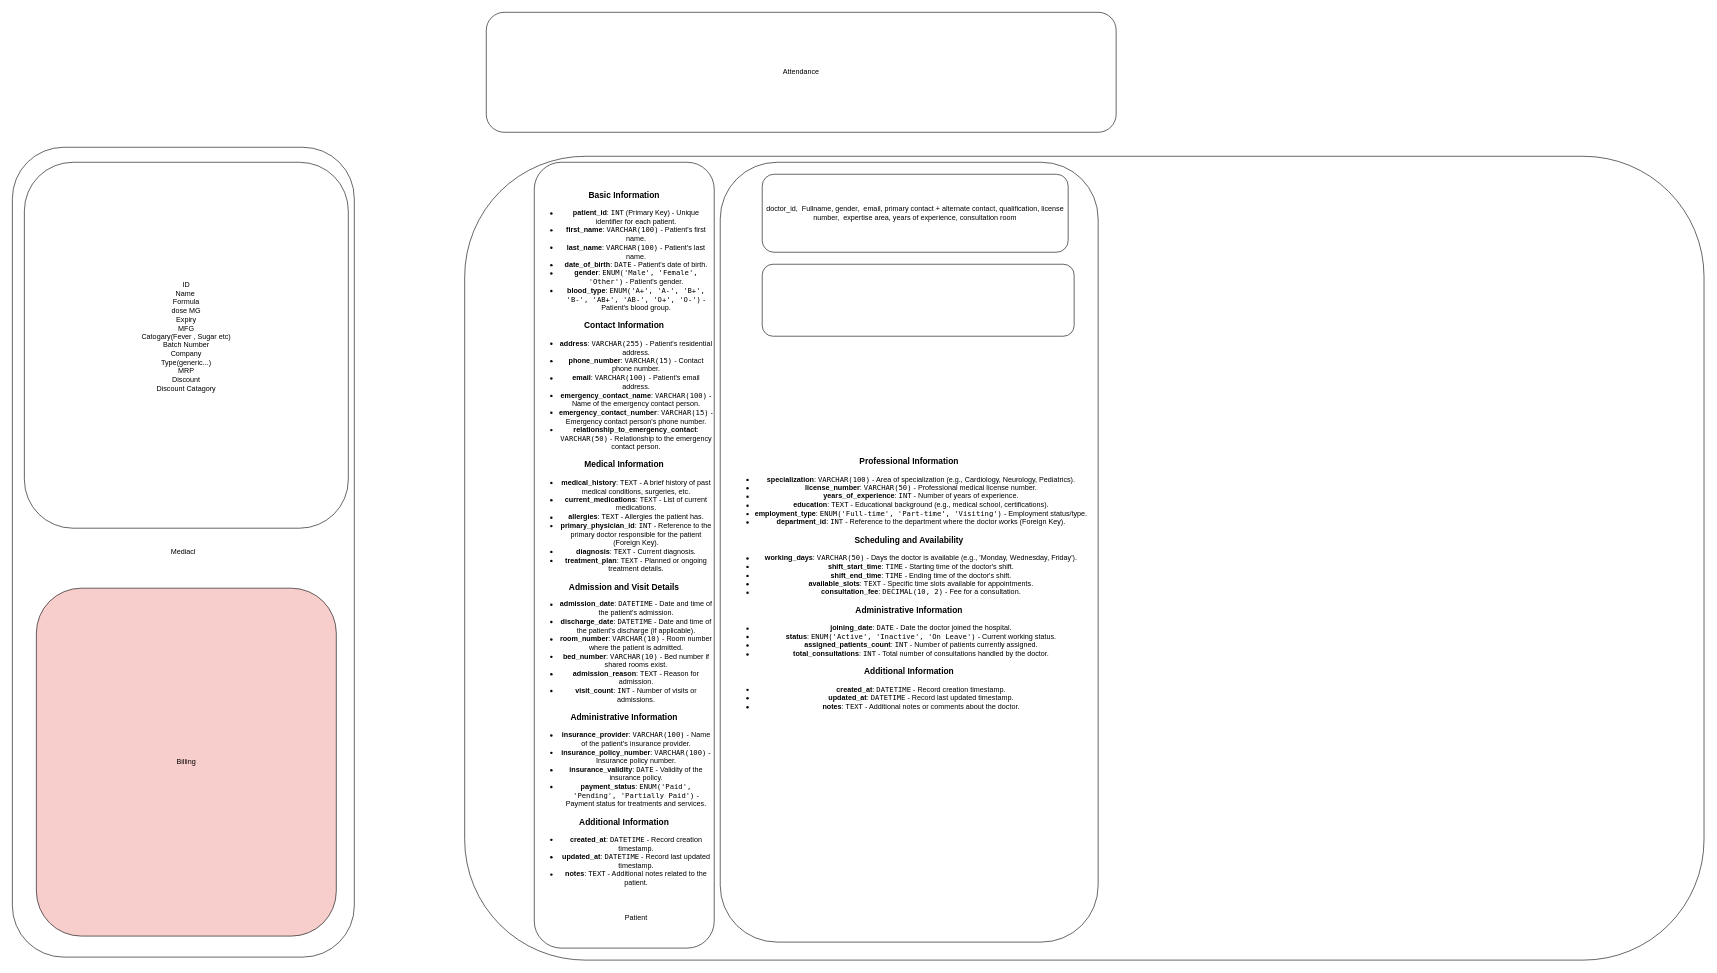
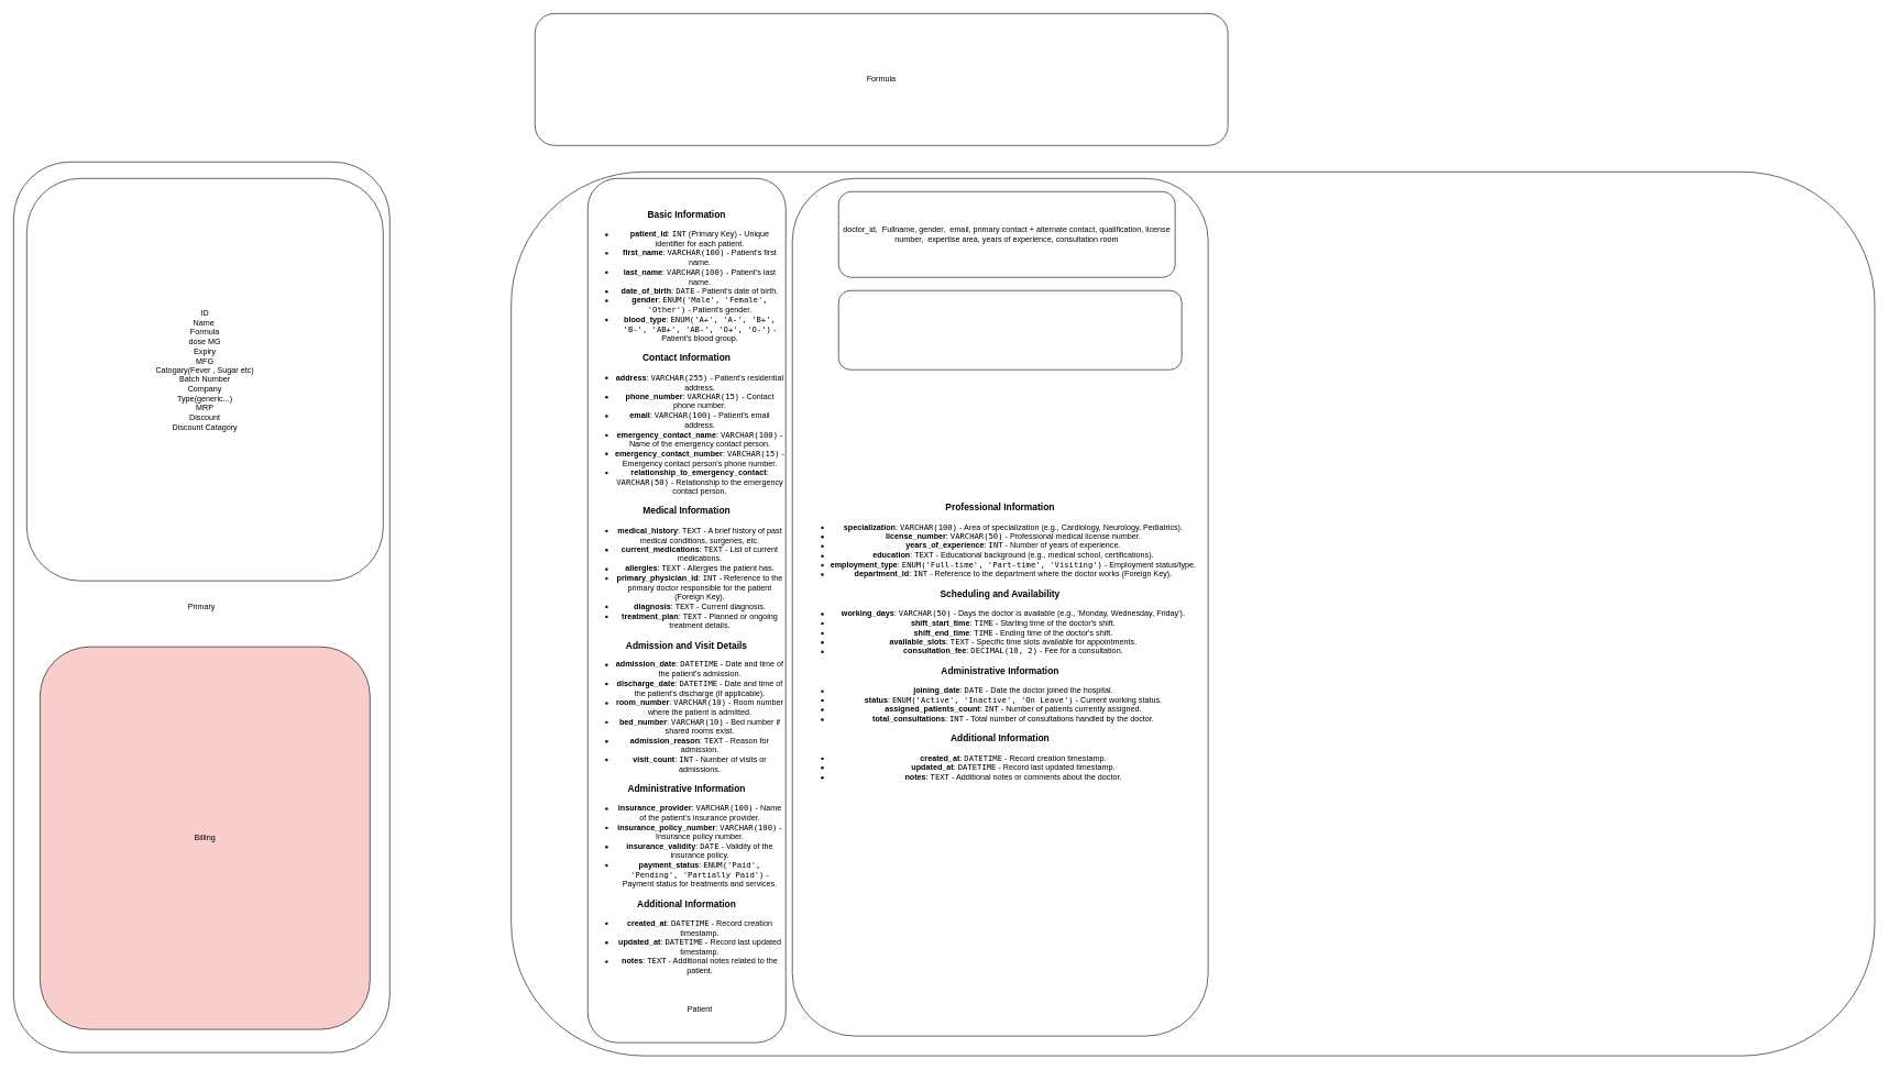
  <mxCell id="0" />
  <mxCell id="1" parent="0" />
- <mxCell id="2" value="Mediacl" style="rounded=1;whiteSpace=wrap;html=1;" vertex="1" parent="1"><mxGeometry x="20" y="245" width="570" height="1350" as="geometry" /></mxCell>
- <mxCell id="3" value="Attendance" style="rounded=1;whiteSpace=wrap;html=1;" vertex="1" parent="1"><mxGeometry x="810" y="20" width="1050" height="200" as="geometry" /></mxCell>
+ <mxCell id="2" value="Primary" style="rounded=1;whiteSpace=wrap;html=1;" vertex="1" parent="1"><mxGeometry x="20" y="245" width="570" height="1350" as="geometry" /></mxCell>
+ <mxCell id="3" value="Formula" style="rounded=1;whiteSpace=wrap;html=1;" vertex="1" parent="1"><mxGeometry x="810" y="20" width="1050" height="200" as="geometry" /></mxCell>
  <mxCell id="4" value="" style="rounded=1;whiteSpace=wrap;html=1;" vertex="1" parent="1"><mxGeometry x="774" y="260" width="2066" height="1340" as="geometry" /></mxCell>
  <mxCell id="5" value="&lt;div&gt;ID&lt;/div&gt;Name&amp;nbsp;&lt;br&gt;Formula&lt;br&gt;dose MG&lt;div&gt;Expiry&lt;br&gt;MFG&lt;br&gt;Catogary(Fever , Sugar etc)&lt;br&gt;Batch Number&lt;br&gt;Company&lt;br&gt;Type(generic...)&lt;/div&gt;&lt;div&gt;MRP&lt;br&gt;Discount&lt;br&gt;Discount Catagory&lt;br&gt;&lt;br&gt;&lt;br&gt;&lt;/div&gt;" style="rounded=1;whiteSpace=wrap;html=1;" vertex="1" parent="1"><mxGeometry x="40" y="270" width="540" height="610" as="geometry" /></mxCell>
  <mxCell id="6" value="Billing" style="rounded=1;whiteSpace=wrap;html=1;fillColor=#f8cecc;" vertex="1" parent="1"><mxGeometry x="60" y="980" width="500" height="580" as="geometry" /></mxCell>
  <mxCell id="7" value="&lt;h3&gt;Basic Information&lt;/h3&gt;&lt;ul&gt;&lt;li&gt;&lt;strong&gt;patient_id&lt;/strong&gt;: &lt;code&gt;INT&lt;/code&gt; (Primary Key) - Unique identifier for each patient.&lt;/li&gt;&lt;li&gt;&lt;strong&gt;first_name&lt;/strong&gt;: &lt;code&gt;VARCHAR(100)&lt;/code&gt; - Patient's first name.&lt;/li&gt;&lt;li&gt;&lt;strong&gt;last_name&lt;/strong&gt;: &lt;code&gt;VARCHAR(100)&lt;/code&gt; - Patient's last name.&lt;/li&gt;&lt;li&gt;&lt;strong&gt;date_of_birth&lt;/strong&gt;: &lt;code&gt;DATE&lt;/code&gt; - Patient's date of birth.&lt;/li&gt;&lt;li&gt;&lt;strong&gt;gender&lt;/strong&gt;: &lt;code&gt;ENUM('Male', 'Female', 'Other')&lt;/code&gt; - Patient's gender.&lt;/li&gt;&lt;li&gt;&lt;strong&gt;blood_type&lt;/strong&gt;: &lt;code&gt;ENUM('A+', 'A-', 'B+', 'B-', 'AB+', 'AB-', 'O+', 'O-')&lt;/code&gt; - Patient's blood group.&lt;/li&gt;&lt;/ul&gt;&lt;h3&gt;Contact Information&lt;/h3&gt;&lt;ul&gt;&lt;li&gt;&lt;strong&gt;address&lt;/strong&gt;: &lt;code&gt;VARCHAR(255)&lt;/code&gt; - Patient's residential address.&lt;/li&gt;&lt;li&gt;&lt;strong&gt;phone_number&lt;/strong&gt;: &lt;code&gt;VARCHAR(15)&lt;/code&gt; - Contact phone number.&lt;/li&gt;&lt;li&gt;&lt;strong&gt;email&lt;/strong&gt;: &lt;code&gt;VARCHAR(100)&lt;/code&gt; - Patient's email address.&lt;/li&gt;&lt;li&gt;&lt;strong&gt;emergency_contact_name&lt;/strong&gt;: &lt;code&gt;VARCHAR(100)&lt;/code&gt; - Name of the emergency contact person.&lt;/li&gt;&lt;li&gt;&lt;strong&gt;emergency_contact_number&lt;/strong&gt;: &lt;code&gt;VARCHAR(15)&lt;/code&gt; - Emergency contact person's phone number.&lt;/li&gt;&lt;li&gt;&lt;strong&gt;relationship_to_emergency_contact&lt;/strong&gt;: &lt;code&gt;VARCHAR(50)&lt;/code&gt; - Relationship to the emergency contact person.&lt;/li&gt;&lt;/ul&gt;&lt;h3&gt;Medical Information&lt;/h3&gt;&lt;ul&gt;&lt;li&gt;&lt;strong&gt;medical_history&lt;/strong&gt;: &lt;code&gt;TEXT&lt;/code&gt; - A brief history of past medical conditions, surgeries, etc.&lt;/li&gt;&lt;li&gt;&lt;strong&gt;current_medications&lt;/strong&gt;: &lt;code&gt;TEXT&lt;/code&gt; - List of current medications.&lt;/li&gt;&lt;li&gt;&lt;strong&gt;allergies&lt;/strong&gt;: &lt;code&gt;TEXT&lt;/code&gt; - Allergies the patient has.&lt;/li&gt;&lt;li&gt;&lt;strong&gt;primary_physician_id&lt;/strong&gt;: &lt;code&gt;INT&lt;/code&gt; - Reference to the primary doctor responsible for the patient (Foreign Key).&lt;/li&gt;&lt;li&gt;&lt;strong&gt;diagnosis&lt;/strong&gt;: &lt;code&gt;TEXT&lt;/code&gt; - Current diagnosis.&lt;/li&gt;&lt;li&gt;&lt;strong&gt;treatment_plan&lt;/strong&gt;: &lt;code&gt;TEXT&lt;/code&gt; - Planned or ongoing treatment details.&lt;/li&gt;&lt;/ul&gt;&lt;h3&gt;Admission and Visit Details&lt;/h3&gt;&lt;ul&gt;&lt;li&gt;&lt;strong&gt;admission_date&lt;/strong&gt;: &lt;code&gt;DATETIME&lt;/code&gt; - Date and time of the patient's admission.&lt;/li&gt;&lt;li&gt;&lt;strong&gt;discharge_date&lt;/strong&gt;: &lt;code&gt;DATETIME&lt;/code&gt; - Date and time of the patient's discharge (if applicable).&lt;/li&gt;&lt;li&gt;&lt;strong&gt;room_number&lt;/strong&gt;: &lt;code&gt;VARCHAR(10)&lt;/code&gt; - Room number where the patient is admitted.&lt;/li&gt;&lt;li&gt;&lt;strong&gt;bed_number&lt;/strong&gt;: &lt;code&gt;VARCHAR(10)&lt;/code&gt; - Bed number if shared rooms exist.&lt;/li&gt;&lt;li&gt;&lt;strong&gt;admission_reason&lt;/strong&gt;: &lt;code&gt;TEXT&lt;/code&gt; - Reason for admission.&lt;/li&gt;&lt;li&gt;&lt;strong&gt;visit_count&lt;/strong&gt;: &lt;code&gt;INT&lt;/code&gt; - Number of visits or admissions.&lt;/li&gt;&lt;/ul&gt;&lt;h3&gt;Administrative Information&lt;/h3&gt;&lt;ul&gt;&lt;li&gt;&lt;strong&gt;insurance_provider&lt;/strong&gt;: &lt;code&gt;VARCHAR(100)&lt;/code&gt; - Name of the patient's insurance provider.&lt;/li&gt;&lt;li&gt;&lt;strong&gt;insurance_policy_number&lt;/strong&gt;: &lt;code&gt;VARCHAR(100)&lt;/code&gt; - Insurance policy number.&lt;/li&gt;&lt;li&gt;&lt;strong&gt;insurance_validity&lt;/strong&gt;: &lt;code&gt;DATE&lt;/code&gt; - Validity of the insurance policy.&lt;/li&gt;&lt;li&gt;&lt;strong&gt;payment_status&lt;/strong&gt;: &lt;code&gt;ENUM('Paid', 'Pending', 'Partially Paid')&lt;/code&gt; - Payment status for treatments and services.&lt;/li&gt;&lt;/ul&gt;&lt;h3&gt;Additional Information&lt;/h3&gt;&lt;ul&gt;&lt;li&gt;&lt;strong&gt;created_at&lt;/strong&gt;: &lt;code&gt;DATETIME&lt;/code&gt; - Record creation timestamp.&lt;/li&gt;&lt;li&gt;&lt;strong&gt;updated_at&lt;/strong&gt;: &lt;code&gt;DATETIME&lt;/code&gt; - Record last updated timestamp.&lt;/li&gt;&lt;li&gt;&lt;strong&gt;notes&lt;/strong&gt;: &lt;code&gt;TEXT&lt;/code&gt; - Additional notes related to the patient.&lt;br&gt;&lt;br&gt;&lt;br&gt;&lt;br&gt;Patient&lt;/li&gt;&lt;/ul&gt;" style="rounded=1;whiteSpace=wrap;html=1;" vertex="1" parent="1"><mxGeometry x="890" y="270" width="300" height="1310" as="geometry" /></mxCell>
  <mxCell id="8" value="&lt;br&gt;&lt;br&gt;&lt;br&gt;&lt;br&gt;&lt;br&gt;&lt;h3&gt;&lt;br&gt;&lt;/h3&gt;&lt;h3&gt;Professional Information&lt;/h3&gt;&lt;ul&gt;&lt;li&gt;&lt;strong&gt;specialization&lt;/strong&gt;: &lt;code&gt;VARCHAR(100)&lt;/code&gt; - Area of specialization (e.g., Cardiology, Neurology, Pediatrics).&lt;/li&gt;&lt;li&gt;&lt;strong&gt;license_number&lt;/strong&gt;: &lt;code&gt;VARCHAR(50)&lt;/code&gt; - Professional medical license number.&lt;/li&gt;&lt;li&gt;&lt;strong&gt;years_of_experience&lt;/strong&gt;: &lt;code&gt;INT&lt;/code&gt; - Number of years of experience.&lt;/li&gt;&lt;li&gt;&lt;strong&gt;education&lt;/strong&gt;: &lt;code&gt;TEXT&lt;/code&gt; - Educational background (e.g., medical school, certifications).&lt;/li&gt;&lt;li&gt;&lt;strong&gt;employment_type&lt;/strong&gt;: &lt;code&gt;ENUM('Full-time', 'Part-time', 'Visiting')&lt;/code&gt; - Employment status/type.&lt;/li&gt;&lt;li&gt;&lt;strong&gt;department_id&lt;/strong&gt;: &lt;code&gt;INT&lt;/code&gt; - Reference to the department where the doctor works (Foreign Key).&lt;/li&gt;&lt;/ul&gt;&lt;h3&gt;Scheduling and Availability&lt;/h3&gt;&lt;ul&gt;&lt;li&gt;&lt;strong&gt;working_days&lt;/strong&gt;: &lt;code&gt;VARCHAR(50)&lt;/code&gt; - Days the doctor is available (e.g., 'Monday, Wednesday, Friday').&lt;/li&gt;&lt;li&gt;&lt;strong&gt;shift_start_time&lt;/strong&gt;: &lt;code&gt;TIME&lt;/code&gt; - Starting time of the doctor's shift.&lt;/li&gt;&lt;li&gt;&lt;strong&gt;shift_end_time&lt;/strong&gt;: &lt;code&gt;TIME&lt;/code&gt; - Ending time of the doctor's shift.&lt;/li&gt;&lt;li&gt;&lt;strong&gt;available_slots&lt;/strong&gt;: &lt;code&gt;TEXT&lt;/code&gt; - Specific time slots available for appointments.&lt;/li&gt;&lt;li&gt;&lt;strong&gt;consultation_fee&lt;/strong&gt;: &lt;code&gt;DECIMAL(10, 2)&lt;/code&gt; - Fee for a consultation.&lt;/li&gt;&lt;/ul&gt;&lt;h3&gt;Administrative Information&lt;/h3&gt;&lt;ul&gt;&lt;li&gt;&lt;strong&gt;joining_date&lt;/strong&gt;: &lt;code&gt;DATE&lt;/code&gt; - Date the doctor joined the hospital.&lt;/li&gt;&lt;li&gt;&lt;strong&gt;status&lt;/strong&gt;: &lt;code&gt;ENUM('Active', 'Inactive', 'On Leave')&lt;/code&gt; - Current working status.&lt;/li&gt;&lt;li&gt;&lt;strong&gt;assigned_patients_count&lt;/strong&gt;: &lt;code&gt;INT&lt;/code&gt; - Number of patients currently assigned.&lt;/li&gt;&lt;li&gt;&lt;strong&gt;total_consultations&lt;/strong&gt;: &lt;code&gt;INT&lt;/code&gt; - Total number of consultations handled by the doctor.&lt;/li&gt;&lt;/ul&gt;&lt;h3&gt;Additional Information&lt;/h3&gt;&lt;ul&gt;&lt;li&gt;&lt;strong&gt;created_at&lt;/strong&gt;: &lt;code&gt;DATETIME&lt;/code&gt; - Record creation timestamp.&lt;/li&gt;&lt;li&gt;&lt;strong&gt;updated_at&lt;/strong&gt;: &lt;code&gt;DATETIME&lt;/code&gt; - Record last updated timestamp.&lt;/li&gt;&lt;li&gt;&lt;strong&gt;notes&lt;/strong&gt;: &lt;code&gt;TEXT&lt;/code&gt; - Additional notes or comments about the doctor.&lt;/li&gt;&lt;/ul&gt;" style="rounded=1;whiteSpace=wrap;html=1;" vertex="1" parent="1"><mxGeometry x="1200" y="270" width="630" height="1300" as="geometry" /></mxCell>
  <mxCell id="9" value="doctor_id,&amp;nbsp; Fullname, gender,&amp;nbsp; email, primary contact + alternate contact, qualification, license number,&amp;nbsp; expertise area, years of experience, consultation room" style="rounded=1;whiteSpace=wrap;html=1;" vertex="1" parent="1"><mxGeometry x="1270" y="290" width="510" height="130" as="geometry" /></mxCell>
  <mxCell id="10" value="" style="rounded=1;whiteSpace=wrap;html=1;" vertex="1" parent="1"><mxGeometry x="1270" y="440" width="520" height="120" as="geometry" /></mxCell>
